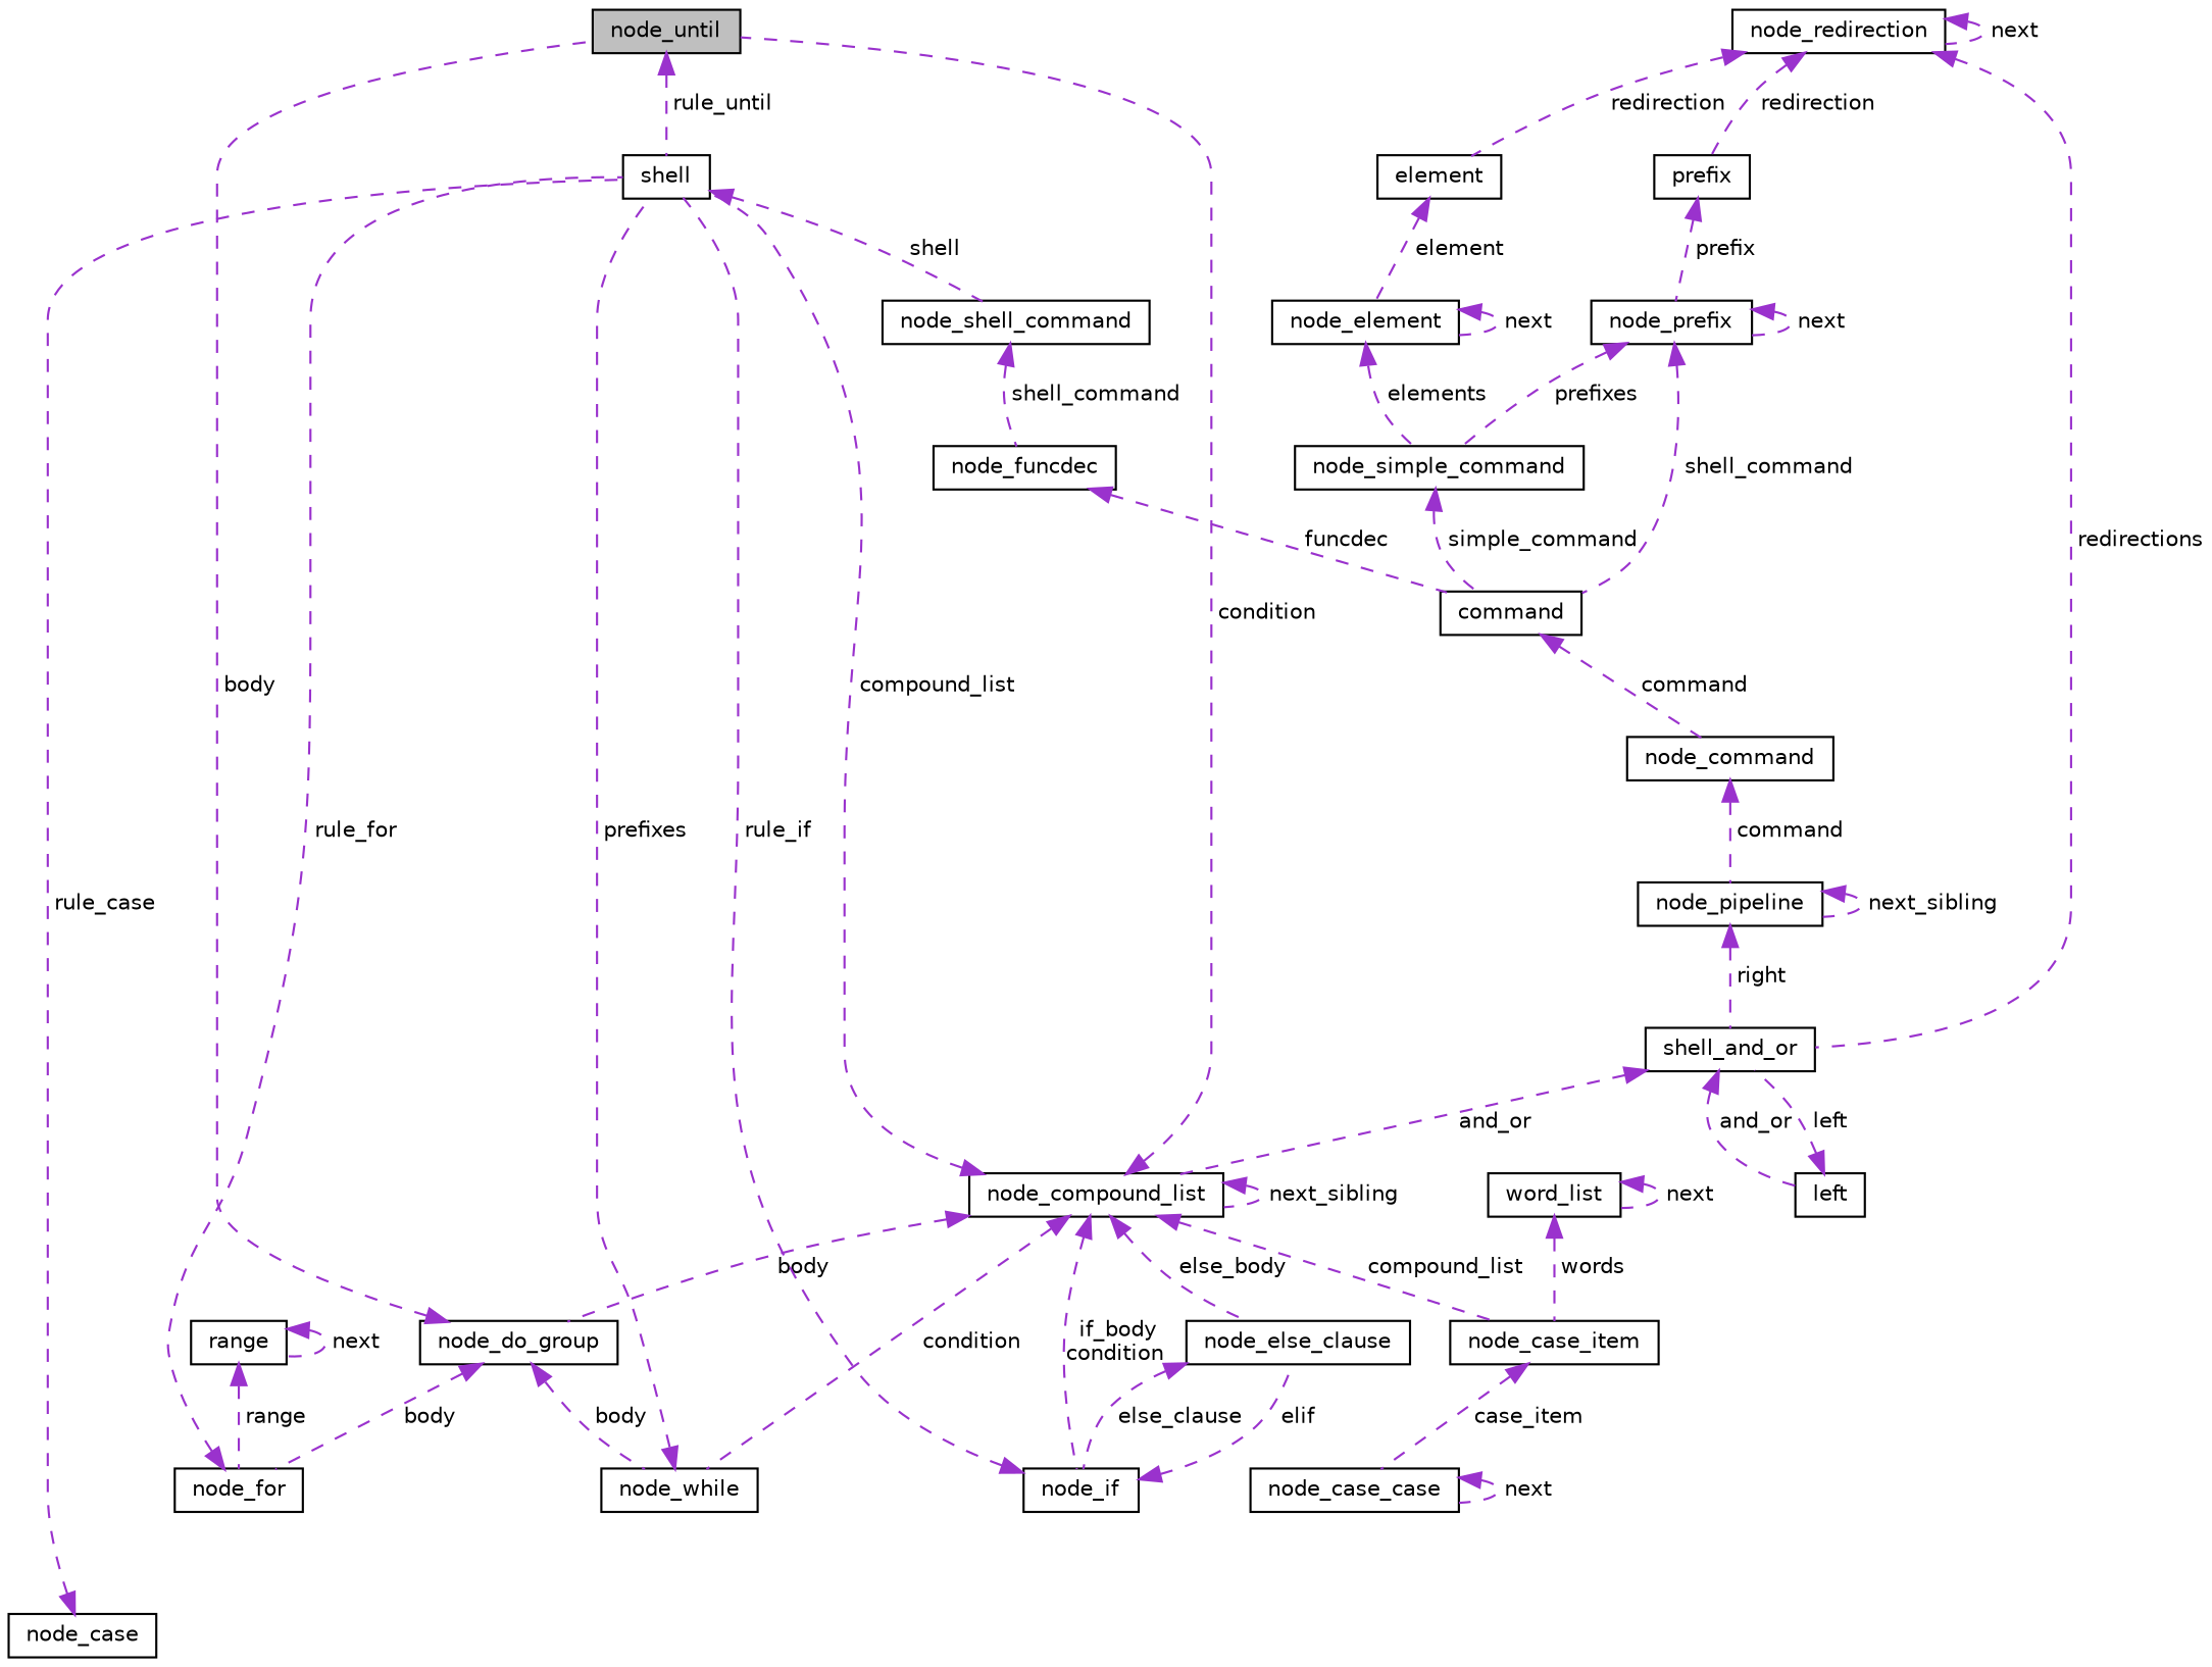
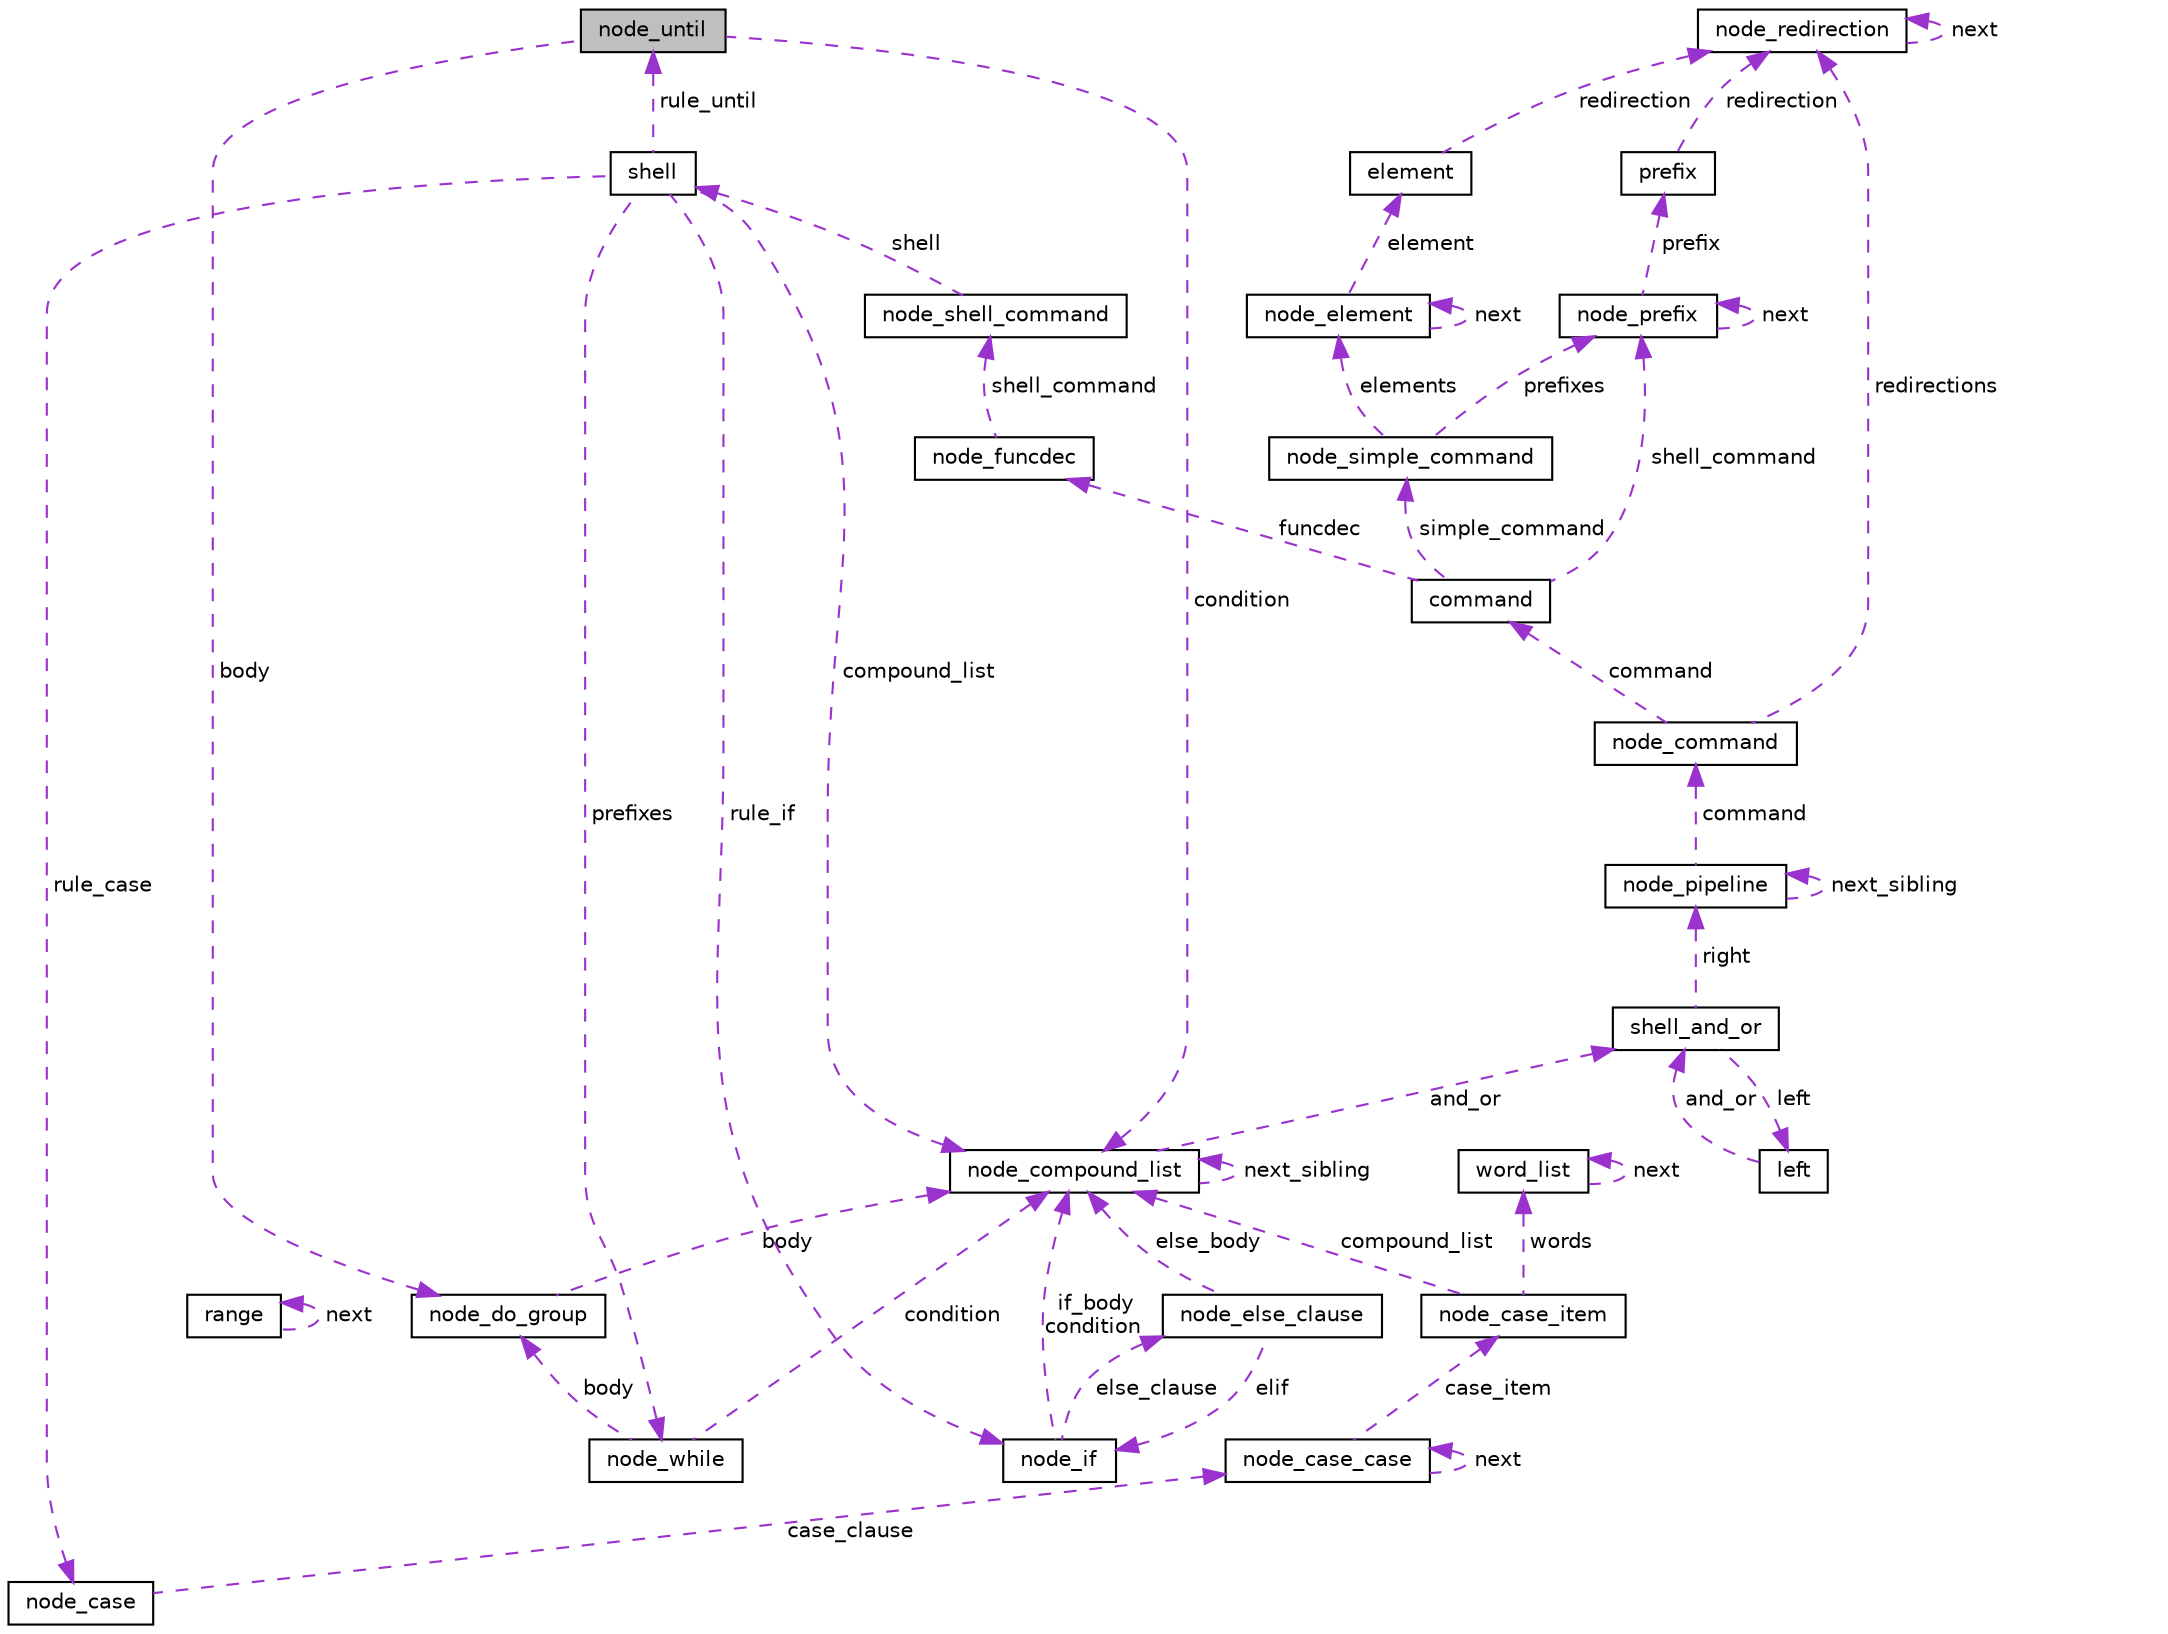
  digraph {
    node [color=black fillcolor=white fontname=Helvetica fontsize=10 shape=record style=filled]
    edge [color=darkorchid3 dir=back fontname=Helvetica fontsize=10 labelfontname=Helvetica labelfontsize=10 style=dashed]
    n1 [fillcolor=grey75 fontcolor=black height=0.2 label=node_until width=0.4]
    n2 [height=0.2 label=shell width=0.4]
    n3 [height=0.2 label=node_shell_command width=0.4]
    n4 [height=0.2 label=node_do_group width=0.4]
    n5 [height=0.2 label=node_while width=0.4]
-   n6 [height=0.2 label=node_for width=0.4]
    n7 [height=0.2 label=node_compound_list width=0.4]
    n8 [height=0.2 label=node_if width=0.4]
    n9 [height=0.2 label=node_else_clause width=0.4]
    n10 [height=0.2 label=node_case_item width=0.4]
    n11 [height=0.2 label=node_case_case width=0.4]
    n12 [height=0.2 label=shell_and_or width=0.4]
    n13 [height=0.2 label=left width=0.4]
    n14 [height=0.2 label=node_pipeline width=0.4]
    n15 [height=0.2 label=node_command width=0.4]
    n16 [height=0.2 label=node_redirection width=0.4]
    n17 [height=0.2 label=element width=0.4]
    n18 [height=0.2 label=prefix width=0.4]
    n19 [height=0.2 label=node_element width=0.4]
    n20 [height=0.2 label=node_prefix width=0.4]
    n21 [height=0.2 label=command width=0.4]
    n22 [height=0.2 label=node_funcdec width=0.4]
    n23 [height=0.2 label=range width=0.4]
    n24 [height=0.2 label=node_case width=0.4]
    n25 [height=0.2 label=word_list width=0.4]
    n26 [height=0.2 label=node_simple_command width=0.4]
    n1 -> n2 [label=" rule_until"]
    n2 -> n3 [label=" shell"]
    n3 -> n22 [label=" shell_command"]
    n4 -> n1 [label=" body"]
    n4 -> n5 [label=" body"]
-   n4 -> n6 [label=" body"]
    n5 -> n2 [label=" prefixes"]
-   n6 -> n2 [label=" rule_for"]
    n7 -> n1 [label=" condition"]
    n7 -> n2 [label=" compound_list"]
    n7 -> n4 [label=" body"]
    n7 -> n5 [label=" condition"]
    n7 -> n7 [label=" next_sibling"]
    n7 -> n8 [label=" if_body\ncondition"]
    n7 -> n9 [label=" else_body"]
    n7 -> n10 [label=" compound_list"]
    n8 -> n2 [label=" rule_if"]
    n8 -> n9 [label=" elif"]
    n9 -> n8 [label=" else_clause"]
    n10 -> n11 [label=" case_item"]
    n11 -> n11 [label=" next"]
+   n11 -> n24 [label=" case_clause"]
    n12 -> n7 [label=" and_or"]
    n12 -> n13 [label=" and_or"]
    n13 -> n12 [label=" left"]
    n14 -> n12 [label=" right"]
    n14 -> n14 [label=" next_sibling"]
    n15 -> n14 [label=" command"]
-   n16 -> n12 [label=" redirections"]
+   n16 -> n15 [label=" redirections"]
    n16 -> n16 [label=" next"]
    n16 -> n17 [label=" redirection"]
    n16 -> n18 [label=" redirection"]
    n17 -> n19 [label=" element"]
    n18 -> n20 [label=" prefix"]
    n19 -> n19 [label=" next"]
    n19 -> n26 [label=" elements"]
    n20 -> n20 [label=" next"]
    n20 -> n21 [label=" shell_command"]
    n20 -> n26 [label=" prefixes"]
    n21 -> n15 [label=" command"]
    n22 -> n21 [label=" funcdec"]
-   n23 -> n6 [label=" range"]
    n23 -> n23 [label=" next"]
    n24 -> n2 [label=" rule_case"]
    n25 -> n10 [label=" words"]
    n25 -> n25 [label=" next"]
    n26 -> n21 [label=" simple_command"]
  }
